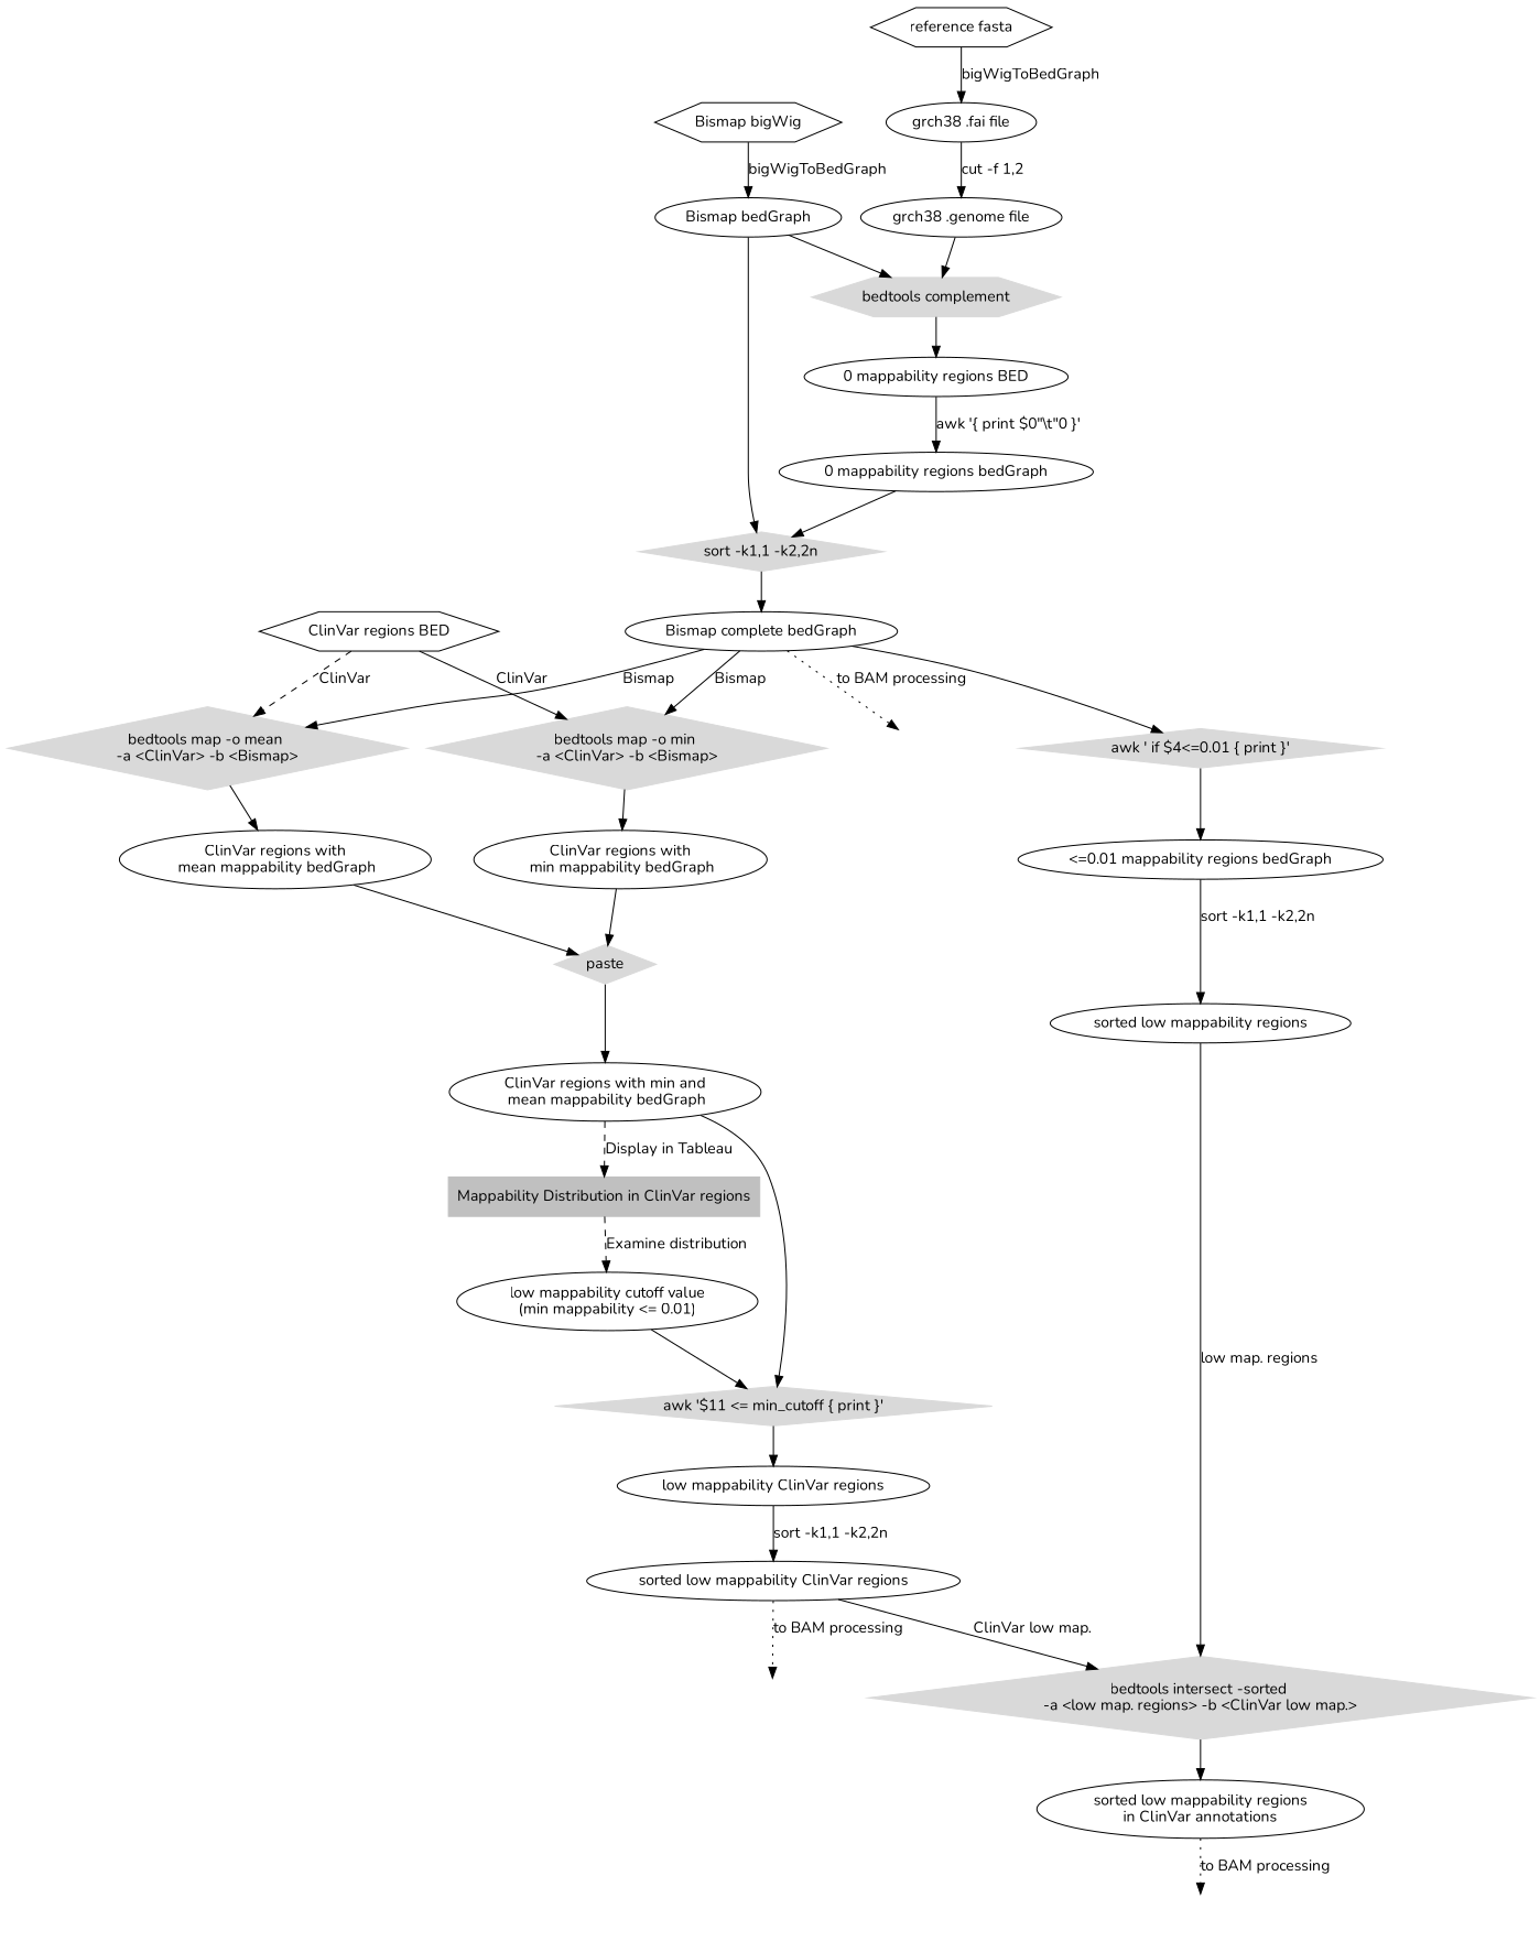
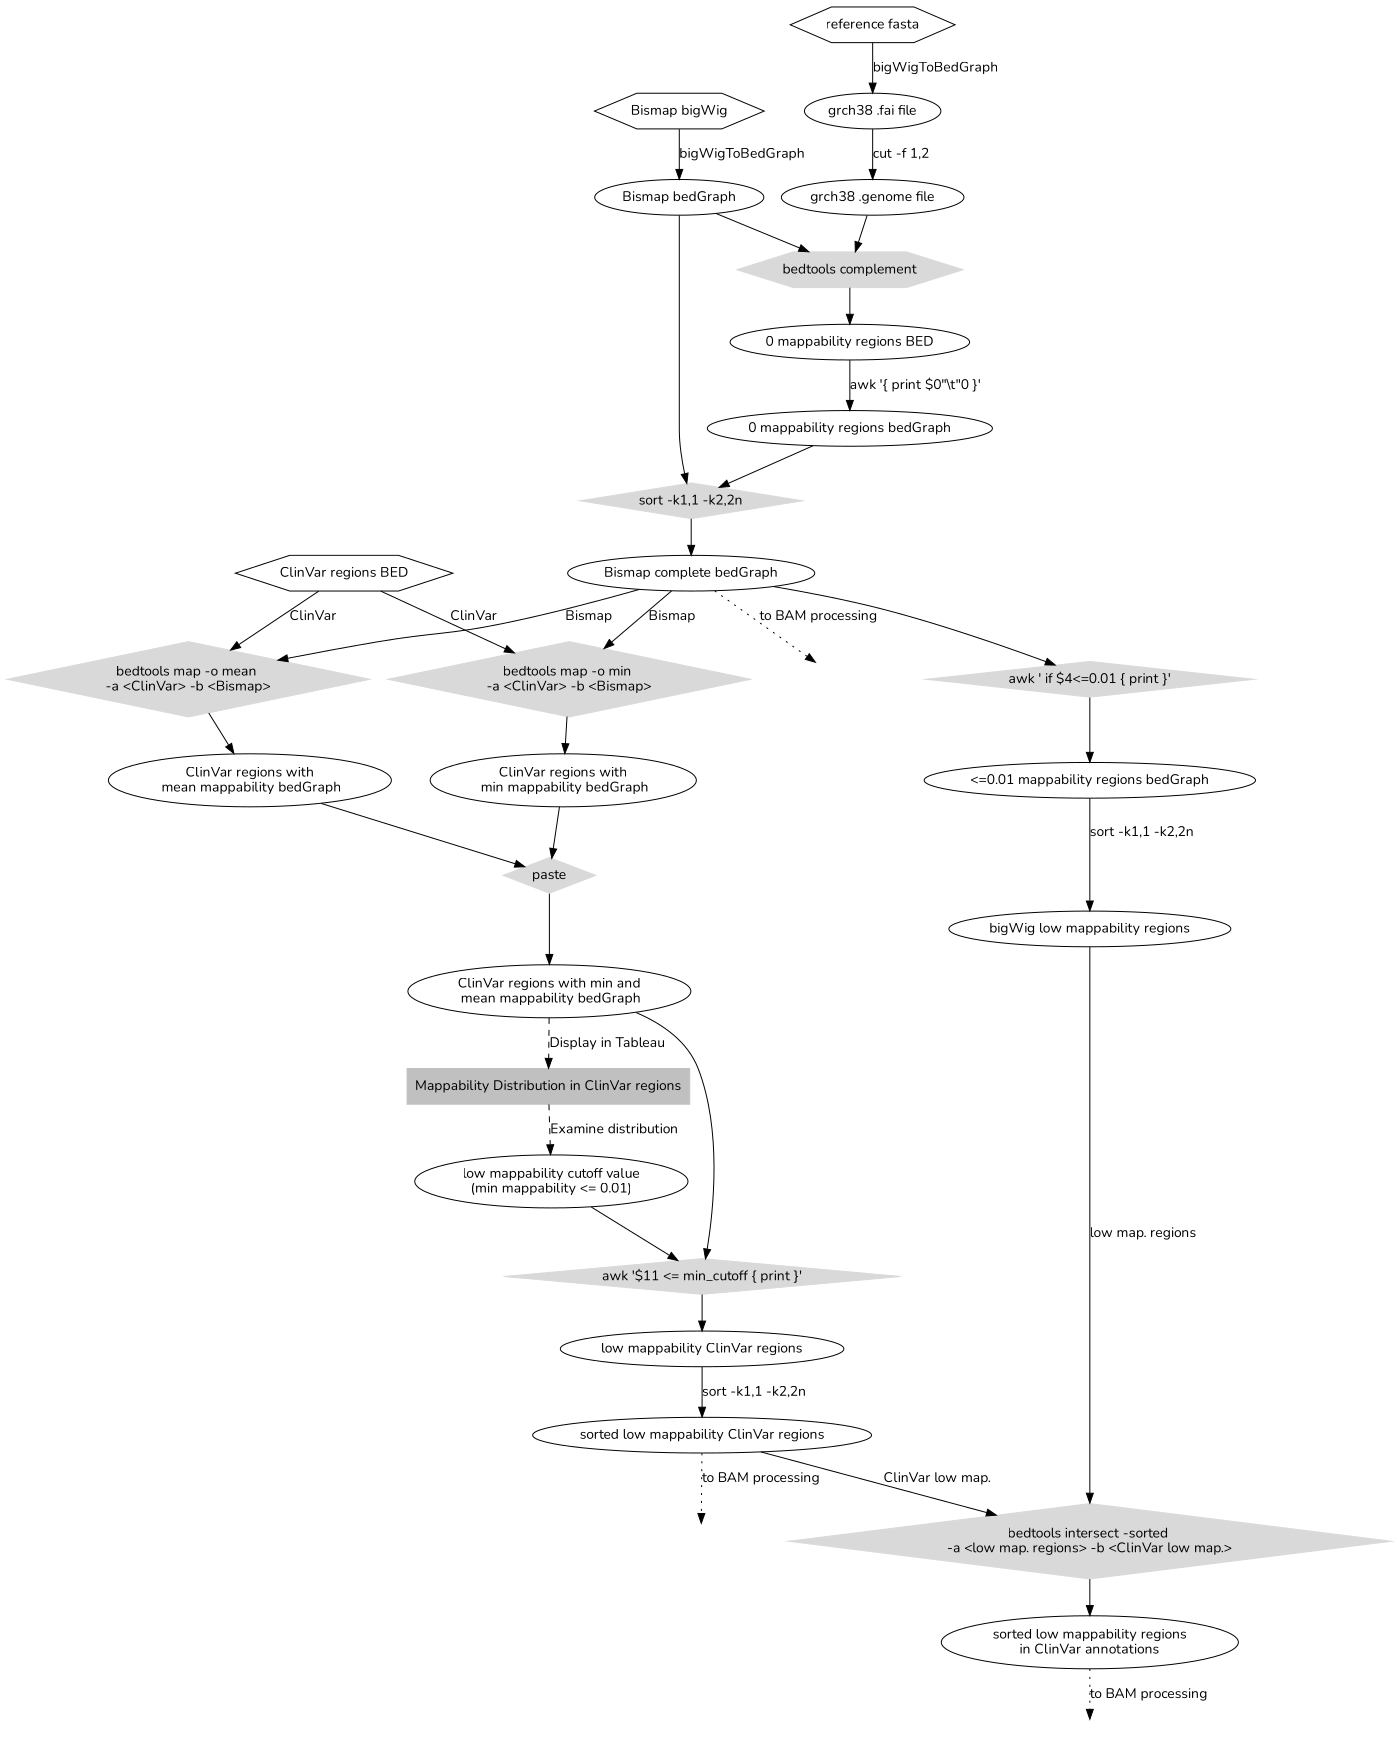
  digraph {
    fontname=Nunito
    node [fontname=Nunito]
    edge [fontname=Nunito]
    "ClinVar regions BED" [shape=hexagon]
    n2 [color=gray85 label="bedtools map -o min \n-a <ClinVar> -b <Bismap>" shape=diamond style=filled]
    n3 [color=gray85 label="bedtools map -o mean \n-a <ClinVar> -b <Bismap>" shape=diamond style=filled]
    "ClinVar regions with\n min mappability bedGraph"
    "ClinVar regions with\n mean mappability bedGraph"
    n6 [label="reference fasta" shape=hexagon]
    "grch38 .fai file"
    "grch38 .genome file"
    n9 [color=gray85 label="sort -k1,1 -k2,2n" shape=diamond style=filled]
    "Bismap complete bedGraph"
    "Bismap bedGraph"
    "bedtools complement" [color=gray85 shape=hexagon style=filled]
    "0 mappability regions BED"
    BAM_PROC_1 [style=invis]
    n15 [color=gray85 label="awk ' if $4<=0.01 { print }'" shape=diamond style=filled]
    "<=0.01 mappability regions bedGraph"
    "0 mappability regions bedGraph"
    "Bismap bigWig" [shape=hexagon]
    paste [color=gray85 shape=diamond style=filled]
    "ClinVar regions with min and\n mean mappability bedGraph"
    "Mappability Distribution in ClinVar regions" [color=gray shape=box style=filled]
    "awk '$11 <= min_cutoff { print }'" [color=gray85 shape=diamond style=filled]
    "low mappability cutoff value\n(min mappability <= 0.01)"
    "low mappability ClinVar regions"
    "Examine Data" [color=gray style=invis]
    "sorted low mappability ClinVar regions"
    BAM_PROC_2 [style=invis]
    n28 [color=gray85 label="bedtools intersect -sorted \n-a <low map. regions> -b <ClinVar low map.>" shape=diamond style=filled]
    "sorted low mappability regions\nin ClinVar annotations"
-   "sorted low mappability regions"
+   "sorted low mappability regions" [label="bigWig low mappability regions"]
    BAM_PROC_3 [style=invis]
    "ClinVar regions BED" -> n2 [label=ClinVar]
-   "ClinVar regions BED" -> n3 [label=ClinVar style=dashed]
+   "ClinVar regions BED" -> n3 [label=ClinVar]
    n2 -> "ClinVar regions with\n min mappability bedGraph"
    n3 -> "ClinVar regions with\n mean mappability bedGraph"
    "ClinVar regions with\n min mappability bedGraph" -> paste
    "ClinVar regions with\n mean mappability bedGraph" -> paste
    n6 -> "grch38 .fai file" [label=bigWigToBedGraph]
    "grch38 .fai file" -> "grch38 .genome file" [label="cut -f 1,2"]
    "grch38 .genome file" -> "bedtools complement"
    n9 -> "Bismap complete bedGraph"
    "Bismap complete bedGraph" -> n2 [label=Bismap]
    "Bismap complete bedGraph" -> n3 [label=Bismap]
    "Bismap complete bedGraph" -> BAM_PROC_1 [label="to BAM processing" style=dotted]
    "Bismap complete bedGraph" -> n15
    "Bismap bedGraph" -> n9
    "Bismap bedGraph" -> "bedtools complement"
    "bedtools complement" -> "0 mappability regions BED"
    "0 mappability regions BED" -> "0 mappability regions bedGraph" [label="awk '{ print $0\"\\t\"0 }'"]
    n15 -> "<=0.01 mappability regions bedGraph"
    "<=0.01 mappability regions bedGraph" -> "sorted low mappability regions" [label="sort -k1,1 -k2,2n"]
    "0 mappability regions bedGraph" -> n9
    "Bismap bigWig" -> "Bismap bedGraph" [label=bigWigToBedGraph]
    paste -> "ClinVar regions with min and\n mean mappability bedGraph"
    "ClinVar regions with min and\n mean mappability bedGraph" -> "Mappability Distribution in ClinVar regions" [label="Display in Tableau" style=dashed]
    "ClinVar regions with min and\n mean mappability bedGraph" -> "awk '$11 <= min_cutoff { print }'"
    "Mappability Distribution in ClinVar regions" -> "low mappability cutoff value\n(min mappability <= 0.01)" [label="Examine distribution" style=dashed]
    "awk '$11 <= min_cutoff { print }'" -> "low mappability ClinVar regions"
    "low mappability cutoff value\n(min mappability <= 0.01)" -> "awk '$11 <= min_cutoff { print }'"
    "low mappability ClinVar regions" -> "sorted low mappability ClinVar regions" [label="sort -k1,1 -k2,2n"]
    "sorted low mappability ClinVar regions" -> BAM_PROC_2 [label="to BAM processing" style=dotted]
    "sorted low mappability ClinVar regions" -> n28 [label="ClinVar low map."]
    n28 -> "sorted low mappability regions\nin ClinVar annotations"
    "sorted low mappability regions\nin ClinVar annotations" -> BAM_PROC_3 [label="to BAM processing" style=dotted]
    "sorted low mappability regions" -> n28 [label="low map. regions"]
  }
